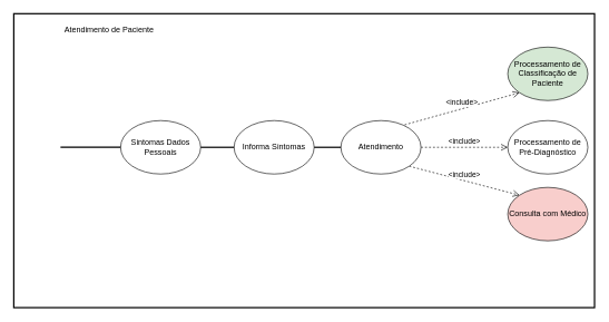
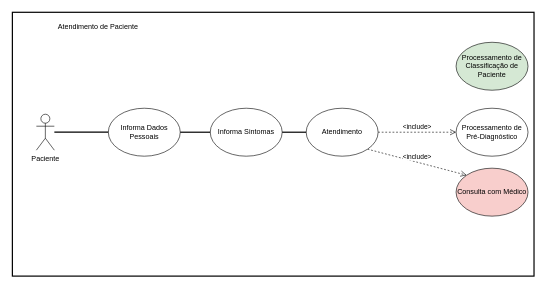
  <mxCell id="0" />
  <mxCell id="1" parent="0" />
  <mxCell id="2" value="" style="rounded=0;whiteSpace=wrap;html=1;strokeWidth=2;" vertex="1" parent="1"><mxGeometry x="20" y="20" width="870" height="440" as="geometry" /></mxCell>
- <mxCell id="4" value="Sintomas Dados Pessoais" style="ellipse;whiteSpace=wrap;html=1;" vertex="1" parent="1"><mxGeometry x="180" y="180" width="120" height="80" as="geometry" /></mxCell>
+ <mxCell id="3" value="Paciente" style="shape=umlActor;verticalLabelPosition=bottom;verticalAlign=top;html=1;outlineConnect=0;" vertex="1" parent="1"><mxGeometry x="60" y="190" width="30" height="60" as="geometry" /></mxCell>
+ <mxCell id="4" value="Informa Dados Pessoais" style="ellipse;whiteSpace=wrap;html=1;" vertex="1" parent="1"><mxGeometry x="180" y="180" width="120" height="80" as="geometry" /></mxCell>
  <mxCell id="5" value="Informa Sintomas" style="ellipse;whiteSpace=wrap;html=1;" vertex="1" parent="1"><mxGeometry x="350" y="180" width="120" height="80" as="geometry" /></mxCell>
  <mxCell id="6" value="" style="line;strokeWidth=2;html=1;" vertex="1" parent="1"><mxGeometry x="90" y="215" width="90" height="10" as="geometry" /></mxCell>
  <mxCell id="7" value="" style="line;strokeWidth=2;html=1;" vertex="1" parent="1"><mxGeometry x="300" y="215" width="50" height="10" as="geometry" /></mxCell>
  <mxCell id="8" value="Processamento de Classificação de Paciente" style="ellipse;whiteSpace=wrap;html=1;fillColor=#d5e8d4;" vertex="1" parent="1"><mxGeometry x="760" y="70" width="120" height="80" as="geometry" /></mxCell>
- <mxCell id="9" value="&amp;lt;include&amp;gt;" style="html=1;verticalAlign=bottom;endArrow=open;dashed=1;endSize=8;entryX=0;entryY=1;entryDx=0;entryDy=0;exitX=0.796;exitY=0.079;exitDx=0;exitDy=0;exitPerimeter=0;" edge="1" parent="1" source="15" target="8"><mxGeometry relative="1" as="geometry"><mxPoint x="620" y="180" as="sourcePoint" /><mxPoint x="470" y="170" as="targetPoint" /></mxGeometry></mxCell>
  <mxCell id="10" value="Processamento de Pré-Diagnóstico" style="ellipse;whiteSpace=wrap;html=1;" vertex="1" parent="1"><mxGeometry x="760" y="180" width="120" height="80" as="geometry" /></mxCell>
  <mxCell id="11" value="&amp;lt;include&amp;gt;" style="html=1;verticalAlign=bottom;endArrow=open;dashed=1;endSize=8;entryX=0;entryY=0.5;entryDx=0;entryDy=0;exitX=1;exitY=0.5;exitDx=0;exitDy=0;" edge="1" parent="1" source="15" target="10"><mxGeometry relative="1" as="geometry"><mxPoint x="630" y="220" as="sourcePoint" /><mxPoint x="547.574" y="158.284" as="targetPoint" /></mxGeometry></mxCell>
  <mxCell id="12" value="Consulta com Médico" style="ellipse;whiteSpace=wrap;html=1;fillColor=#f8cecc;" vertex="1" parent="1"><mxGeometry x="760" y="280" width="120" height="80" as="geometry" /></mxCell>
  <mxCell id="13" value="&amp;lt;include&amp;gt;" style="html=1;verticalAlign=bottom;endArrow=open;dashed=1;endSize=8;entryX=0;entryY=0;entryDx=0;entryDy=0;exitX=1;exitY=1;exitDx=0;exitDy=0;" edge="1" parent="1" source="15" target="12"><mxGeometry relative="1" as="geometry"><mxPoint x="610" y="270" as="sourcePoint" /><mxPoint x="550" y="270" as="targetPoint" /></mxGeometry></mxCell>
  <mxCell id="14" value="Atendimento de Paciente" style="text;strokeColor=none;fillColor=none;spacingLeft=4;spacingRight=4;overflow=hidden;rotatable=0;points=[[0,0.5],[1,0.5]];portConstraint=eastwest;fontSize=12;" vertex="1" parent="1"><mxGeometry x="90" y="30" width="150" height="30" as="geometry" /></mxCell>
  <mxCell id="15" value="Atendimento" style="ellipse;whiteSpace=wrap;html=1;" vertex="1" parent="1"><mxGeometry x="510" y="180" width="120" height="80" as="geometry" /></mxCell>
  <mxCell id="16" value="" style="line;strokeWidth=2;html=1;" vertex="1" parent="1"><mxGeometry x="470" y="215" width="40" height="10" as="geometry" /></mxCell>
